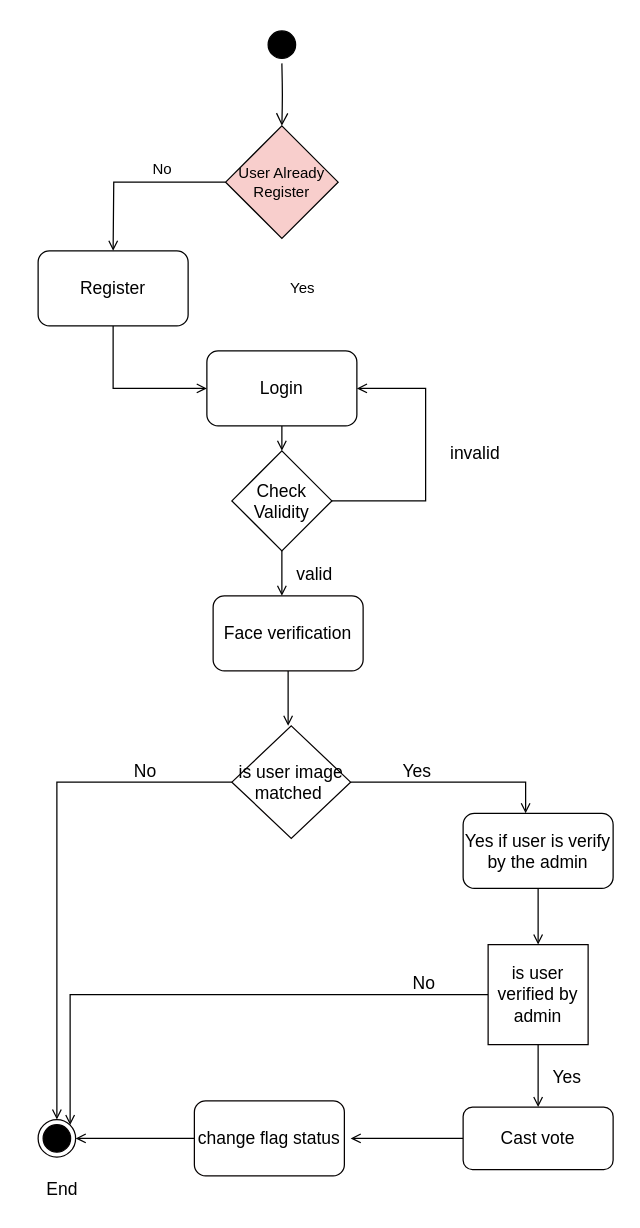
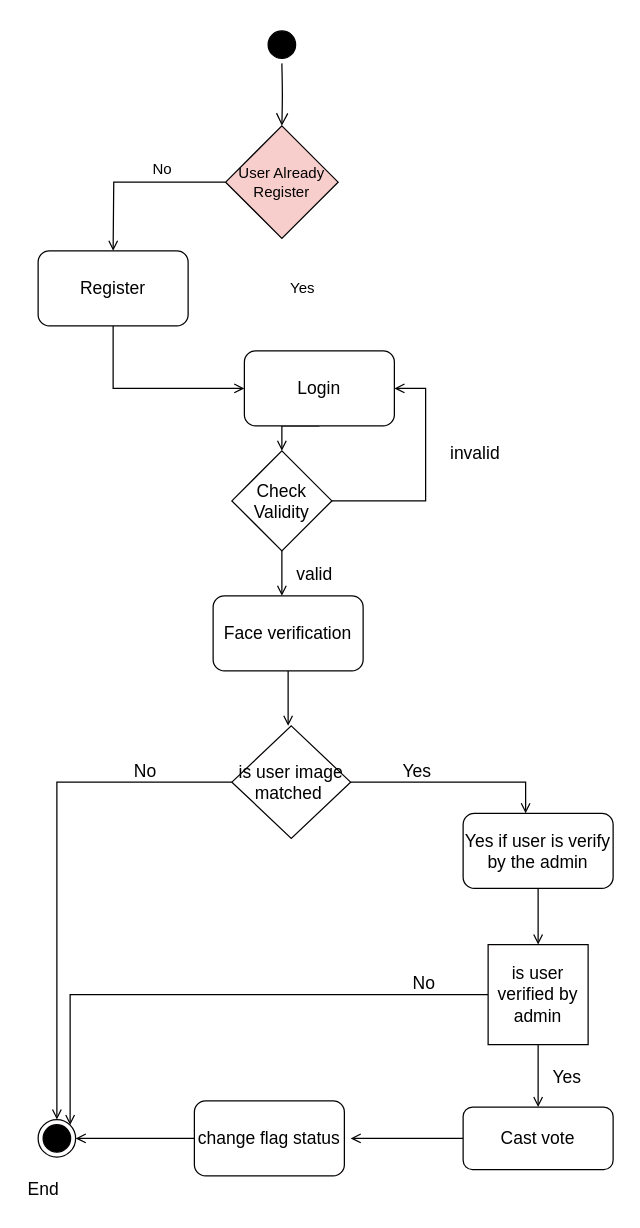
  <mxCell id="0" />
  <mxCell id="1" parent="0" />
  <mxCell id="2" value="" style="ellipse;html=1;shape=startState;fillColor=#000000;strokeColor=#050000;" vertex="1" parent="1"><mxGeometry x="210" y="150" width="30" height="30" as="geometry" /></mxCell>
  <mxCell id="3" value="" style="ellipse;html=1;shape=endState;fillColor=#000000;strokeColor=#050000;" vertex="1" parent="1"><mxGeometry x="30" y="895" width="30" height="30" as="geometry" /></mxCell>
  <mxCell id="4" value="" style="edgeStyle=orthogonalEdgeStyle;html=1;verticalAlign=bottom;endArrow=open;endSize=8;strokeColor=#000000;fontSize=14;fontStyle=0;entryX=0.5;entryY=0;entryDx=0;entryDy=0;" edge="1" parent="1" target="11"><mxGeometry relative="1" as="geometry"><mxPoint x="225" y="70" as="targetPoint" /><mxPoint x="225" y="50" as="sourcePoint" /></mxGeometry></mxCell>
  <mxCell id="5" style="edgeStyle=orthogonalEdgeStyle;rounded=0;orthogonalLoop=1;jettySize=auto;html=1;entryX=0;entryY=0.5;entryDx=0;entryDy=0;endArrow=open;endFill=0;" edge="1" parent="1" target="7"><mxGeometry relative="1" as="geometry"><Array as="points"><mxPoint x="90" y="310" /></Array><mxPoint x="90" y="260" as="sourcePoint" /></mxGeometry></mxCell>
  <mxCell id="6" style="edgeStyle=orthogonalEdgeStyle;rounded=0;orthogonalLoop=1;jettySize=auto;html=1;exitX=0.5;exitY=1;exitDx=0;exitDy=0;endArrow=open;endFill=0;strokeColor=#000000;fontSize=14;fontStyle=0" edge="1" parent="1" source="7"><mxGeometry relative="1" as="geometry"><mxPoint x="225" y="360" as="targetPoint" /></mxGeometry></mxCell>
- <mxCell id="7" value="&lt;span&gt;Login&lt;/span&gt;" style="rounded=1;whiteSpace=wrap;html=1;strokeColor=#000000;fontSize=14;fontStyle=0" vertex="1" parent="1"><mxGeometry x="165" y="280" width="120" height="60" as="geometry" /></mxCell>
+ <mxCell id="7" value="&lt;span&gt;Login&lt;/span&gt;" style="rounded=1;whiteSpace=wrap;html=1;strokeColor=#000000;fontSize=14;fontStyle=0" vertex="1" parent="1"><mxGeometry x="195" y="280" width="120" height="60" as="geometry" /></mxCell>
  <mxCell id="8" style="edgeStyle=orthogonalEdgeStyle;rounded=0;orthogonalLoop=1;jettySize=auto;html=1;endArrow=open;endFill=0;strokeColor=#000000;fontSize=14;entryX=1;entryY=0.5;entryDx=0;entryDy=0;exitX=1;exitY=0.5;exitDx=0;exitDy=0;fontStyle=0" edge="1" parent="1" source="9" target="7"><mxGeometry relative="1" as="geometry"><mxPoint x="350" y="350" as="targetPoint" /><Array as="points"><mxPoint x="340" y="400" /><mxPoint x="340" y="310" /></Array></mxGeometry></mxCell>
  <mxCell id="9" value="Check Validity" style="rhombus;whiteSpace=wrap;html=1;strokeColor=#000000;fontSize=14;fontStyle=0" vertex="1" parent="1"><mxGeometry x="185" y="360" width="80" height="80" as="geometry" /></mxCell>
  <mxCell id="10" style="edgeStyle=orthogonalEdgeStyle;rounded=0;orthogonalLoop=1;jettySize=auto;html=1;entryX=0.5;entryY=0;entryDx=0;entryDy=0;endArrow=open;endFill=0;" edge="1" parent="1" source="11"><mxGeometry relative="1" as="geometry"><mxPoint x="90" y="200" as="targetPoint" /></mxGeometry></mxCell>
  <mxCell id="11" value="User Already Register" style="rhombus;whiteSpace=wrap;html=1;fillColor=#f8cecc;" vertex="1" parent="1"><mxGeometry x="180" y="100" width="90" height="90" as="geometry" /></mxCell>
  <mxCell id="12" value="Yes" style="text;html=1;resizable=0;points=[];autosize=1;align=left;verticalAlign=top;spacingTop=-4;" vertex="1" parent="1"><mxGeometry x="230" y="220" width="30" height="20" as="geometry" /></mxCell>
  <mxCell id="13" value="No" style="text;html=1;resizable=0;points=[];autosize=1;align=left;verticalAlign=top;spacingTop=-4;" vertex="1" parent="1"><mxGeometry x="120" y="125" width="30" height="20" as="geometry" /></mxCell>
  <mxCell id="14" value="Register" style="rounded=1;whiteSpace=wrap;html=1;strokeColor=#000000;fontSize=14;fontStyle=0" vertex="1" parent="1"><mxGeometry x="30" y="200" width="120" height="60" as="geometry" /></mxCell>
  <mxCell id="15" value="" style="ellipse;html=1;shape=startState;fillColor=#000000;strokeColor=#000000;fontSize=14;fontStyle=0" vertex="1" parent="1"><mxGeometry x="210" y="20" width="30" height="30" as="geometry" /></mxCell>
  <mxCell id="16" style="edgeStyle=orthogonalEdgeStyle;rounded=0;orthogonalLoop=1;jettySize=auto;html=1;fontSize=14;endArrow=open;endFill=0;" edge="1" parent="1" source="29"><mxGeometry relative="1" as="geometry"><mxPoint x="230" y="580" as="targetPoint" /></mxGeometry></mxCell>
  <mxCell id="17" value="&lt;font style=&quot;font-size: 14px&quot;&gt;invalid&lt;/font&gt;" style="text;html=1;resizable=0;points=[];autosize=1;align=left;verticalAlign=top;spacingTop=-4;" vertex="1" parent="1"><mxGeometry x="358" y="351" width="60" height="20" as="geometry" /></mxCell>
  <mxCell id="18" value="valid" style="text;html=1;resizable=0;points=[];autosize=1;align=left;verticalAlign=top;spacingTop=-4;fontSize=14;" vertex="1" parent="1"><mxGeometry x="235" y="448" width="40" height="20" as="geometry" /></mxCell>
  <mxCell id="19" style="edgeStyle=orthogonalEdgeStyle;rounded=0;orthogonalLoop=1;jettySize=auto;html=1;entryX=1;entryY=0;entryDx=0;entryDy=0;endArrow=open;endFill=0;" edge="1" parent="1" source="21" target="3"><mxGeometry relative="1" as="geometry"><mxPoint x="380" y="870" as="targetPoint" /></mxGeometry></mxCell>
  <mxCell id="20" style="edgeStyle=orthogonalEdgeStyle;rounded=0;orthogonalLoop=1;jettySize=auto;html=1;exitX=0.5;exitY=1;exitDx=0;exitDy=0;fontSize=14;endArrow=open;endFill=0;" edge="1" parent="1" source="21" target="26"><mxGeometry relative="1" as="geometry" /></mxCell>
  <mxCell id="21" value="is user verified by admin" style="whiteSpace=wrap;html=1;strokeColor=#050000;fontSize=14;rounded=0;" vertex="1" parent="1"><mxGeometry x="390" y="755" width="80" height="80" as="geometry" /></mxCell>
  <mxCell id="22" style="edgeStyle=orthogonalEdgeStyle;rounded=0;orthogonalLoop=1;jettySize=auto;html=1;exitX=1;exitY=0.5;exitDx=0;exitDy=0;fontSize=14;endArrow=open;endFill=0;" edge="1" parent="1" source="24"><mxGeometry relative="1" as="geometry"><mxPoint x="420" y="650" as="targetPoint" /><Array as="points"><mxPoint x="420" y="625" /></Array></mxGeometry></mxCell>
  <mxCell id="23" style="edgeStyle=orthogonalEdgeStyle;rounded=0;orthogonalLoop=1;jettySize=auto;html=1;entryX=0.5;entryY=0;entryDx=0;entryDy=0;endArrow=open;endFill=0;" edge="1" parent="1" source="24" target="3"><mxGeometry relative="1" as="geometry"><mxPoint x="30" y="665" as="targetPoint" /></mxGeometry></mxCell>
  <mxCell id="24" value="is user image matched&amp;nbsp;" style="rhombus;whiteSpace=wrap;html=1;strokeColor=#050000;fontSize=14;" vertex="1" parent="1"><mxGeometry x="185" y="580" width="95" height="90" as="geometry" /></mxCell>
  <mxCell id="25" style="edgeStyle=orthogonalEdgeStyle;rounded=0;orthogonalLoop=1;jettySize=auto;html=1;fontSize=14;endArrow=open;endFill=0;" edge="1" parent="1" source="26"><mxGeometry relative="1" as="geometry"><mxPoint x="280" y="910" as="targetPoint" /></mxGeometry></mxCell>
  <mxCell id="26" value="Cast vote" style="rounded=1;whiteSpace=wrap;html=1;strokeColor=#050000;fontSize=14;" vertex="1" parent="1"><mxGeometry x="370" y="885" width="120" height="50" as="geometry" /></mxCell>
  <mxCell id="27" style="edgeStyle=orthogonalEdgeStyle;rounded=0;orthogonalLoop=1;jettySize=auto;html=1;endArrow=open;endFill=0;" edge="1" parent="1" source="28" target="3"><mxGeometry relative="1" as="geometry" /></mxCell>
  <mxCell id="28" value="change flag status" style="rounded=1;whiteSpace=wrap;html=1;strokeColor=#050000;fontSize=14;" vertex="1" parent="1"><mxGeometry x="155" y="880" width="120" height="60" as="geometry" /></mxCell>
  <mxCell id="29" value="Face verification" style="rounded=1;whiteSpace=wrap;html=1;strokeColor=#050000;fontSize=14;" vertex="1" parent="1"><mxGeometry x="170" y="476" width="120" height="60" as="geometry" /></mxCell>
  <mxCell id="30" style="edgeStyle=orthogonalEdgeStyle;rounded=0;orthogonalLoop=1;jettySize=auto;html=1;fontSize=14;endArrow=open;endFill=0;" edge="1" parent="1" source="9" target="29"><mxGeometry relative="1" as="geometry"><mxPoint x="225" y="500" as="targetPoint" /><mxPoint x="225" y="440" as="sourcePoint" /><Array as="points"><mxPoint x="225" y="470" /><mxPoint x="225" y="470" /></Array></mxGeometry></mxCell>
  <mxCell id="31" style="edgeStyle=orthogonalEdgeStyle;rounded=0;orthogonalLoop=1;jettySize=auto;html=1;exitX=0.5;exitY=1;exitDx=0;exitDy=0;entryX=0.5;entryY=0;entryDx=0;entryDy=0;fontSize=14;endArrow=open;endFill=0;" edge="1" parent="1" source="32" target="21"><mxGeometry relative="1" as="geometry" /></mxCell>
  <mxCell id="32" value="Yes if user is verify by the admin" style="rounded=1;whiteSpace=wrap;html=1;strokeColor=#000000;fontSize=14;fontStyle=0" vertex="1" parent="1"><mxGeometry x="370" y="650" width="120" height="60" as="geometry" /></mxCell>
  <mxCell id="33" value="No" style="text;html=1;resizable=0;points=[];autosize=1;align=left;verticalAlign=top;spacingTop=-4;fontSize=14;" vertex="1" parent="1"><mxGeometry x="328" y="775" width="30" height="20" as="geometry" /></mxCell>
  <mxCell id="34" value="Yes" style="text;html=1;resizable=0;points=[];autosize=1;align=left;verticalAlign=top;spacingTop=-4;fontSize=14;" vertex="1" parent="1"><mxGeometry x="440" y="850" width="30" height="20" as="geometry" /></mxCell>
  <mxCell id="35" value="Yes" style="text;html=1;resizable=0;points=[];autosize=1;align=left;verticalAlign=top;spacingTop=-4;fontSize=14;" vertex="1" parent="1"><mxGeometry x="320" y="605" width="30" height="20" as="geometry" /></mxCell>
  <mxCell id="36" value="No" style="text;html=1;resizable=0;points=[];autosize=1;align=left;verticalAlign=top;spacingTop=-4;fontSize=14;" vertex="1" parent="1"><mxGeometry x="105" y="605" width="30" height="20" as="geometry" /></mxCell>
- <mxCell id="37" value="End" style="text;html=1;resizable=0;points=[];autosize=1;align=left;verticalAlign=top;spacingTop=-4;fontSize=14;" vertex="1" parent="1"><mxGeometry x="35" y="940" width="40" height="20" as="geometry" /></mxCell>
+ <mxCell id="37" value="End" style="text;html=1;resizable=0;points=[];autosize=1;align=left;verticalAlign=top;spacingTop=-4;fontSize=14;" vertex="1" parent="1"><mxGeometry x="20" y="940" width="40" height="20" as="geometry" /></mxCell>
